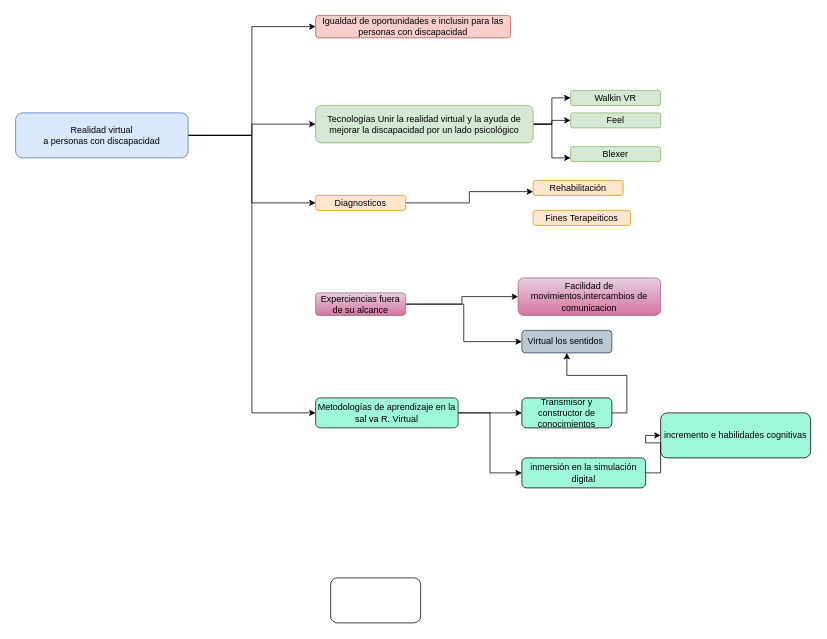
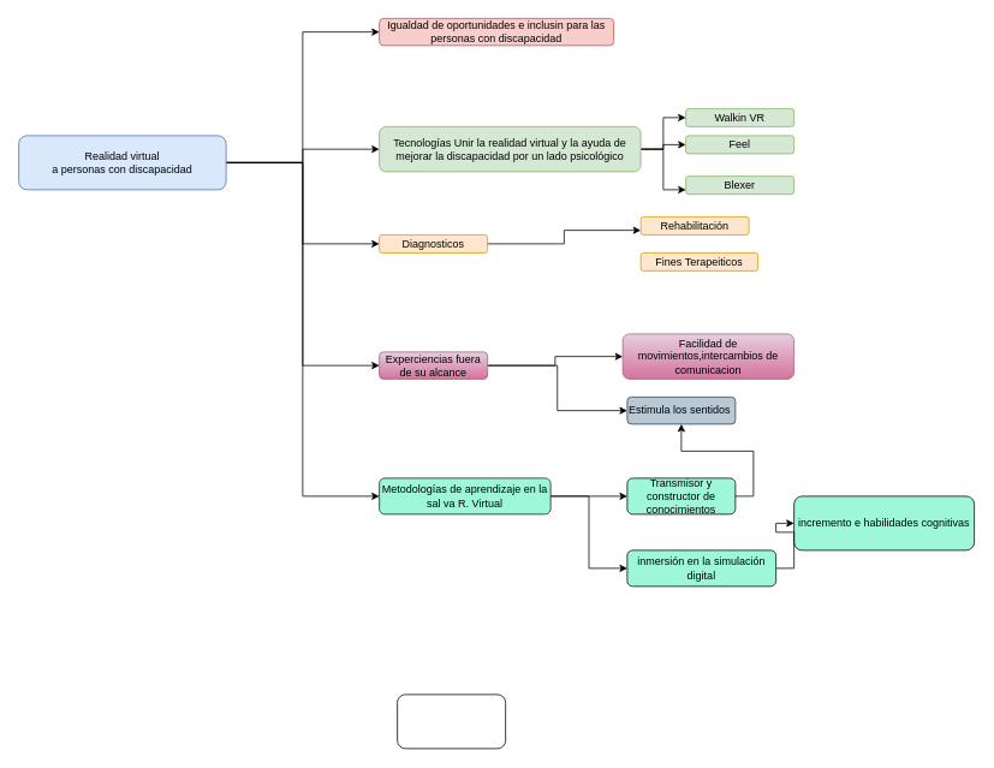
  <mxCell id="0" />
  <mxCell id="1" parent="0" />
  <mxCell id="2" style="edgeStyle=orthogonalEdgeStyle;rounded=0;orthogonalLoop=1;jettySize=auto;html=1;exitX=1;exitY=0.5;exitDx=0;exitDy=0;entryX=0;entryY=0.5;entryDx=0;entryDy=0;" edge="1" parent="1" source="7" target="8"><mxGeometry relative="1" as="geometry" /></mxCell>
  <mxCell id="3" style="edgeStyle=orthogonalEdgeStyle;rounded=0;orthogonalLoop=1;jettySize=auto;html=1;exitX=1;exitY=0.5;exitDx=0;exitDy=0;entryX=0;entryY=0.5;entryDx=0;entryDy=0;" edge="1" parent="1" source="7" target="12"><mxGeometry relative="1" as="geometry" /></mxCell>
  <mxCell id="4" style="edgeStyle=orthogonalEdgeStyle;rounded=0;orthogonalLoop=1;jettySize=auto;html=1;exitX=1;exitY=0.5;exitDx=0;exitDy=0;entryX=0;entryY=0.5;entryDx=0;entryDy=0;" edge="1" parent="1" source="7" target="14"><mxGeometry relative="1" as="geometry" /></mxCell>
+ <mxCell id="5" style="edgeStyle=orthogonalEdgeStyle;rounded=0;orthogonalLoop=1;jettySize=auto;html=1;exitX=1;exitY=0.5;exitDx=0;exitDy=0;entryX=0;entryY=0.5;entryDx=0;entryDy=0;" edge="1" parent="1" source="7" target="19"><mxGeometry relative="1" as="geometry" /></mxCell>
  <mxCell id="6" style="edgeStyle=orthogonalEdgeStyle;rounded=0;orthogonalLoop=1;jettySize=auto;html=1;exitX=1;exitY=0.5;exitDx=0;exitDy=0;entryX=0;entryY=0.5;entryDx=0;entryDy=0;" edge="1" parent="1" source="7" target="27"><mxGeometry relative="1" as="geometry" /></mxCell>
  <mxCell id="7" value="&lt;font style=&quot;vertical-align: inherit&quot;&gt;&lt;font style=&quot;vertical-align: inherit&quot;&gt;Realidad virtual&lt;br&gt;a personas con discapacidad&lt;br&gt;&lt;/font&gt;&lt;/font&gt;" style="rounded=1;whiteSpace=wrap;html=1;fillColor=#dae8fc;strokeColor=#4A71BF;" vertex="1" parent="1"><mxGeometry x="20" y="150" width="230" height="60" as="geometry" /></mxCell>
  <mxCell id="8" value="&lt;font style=&quot;vertical-align: inherit&quot;&gt;&lt;font style=&quot;vertical-align: inherit&quot;&gt;Igualdad de oportunidades e inclusin para las personas con discapacidad&lt;/font&gt;&lt;/font&gt;" style="rounded=1;whiteSpace=wrap;html=1;fillColor=#f8cecc;strokeColor=#b85450;" vertex="1" parent="1"><mxGeometry x="420" y="20" width="260" height="30" as="geometry" /></mxCell>
  <mxCell id="9" style="edgeStyle=orthogonalEdgeStyle;rounded=0;orthogonalLoop=1;jettySize=auto;html=1;exitX=1;exitY=0.5;exitDx=0;exitDy=0;entryX=0;entryY=0.5;entryDx=0;entryDy=0;" edge="1" parent="1" source="12" target="24"><mxGeometry relative="1" as="geometry" /></mxCell>
  <mxCell id="10" style="edgeStyle=orthogonalEdgeStyle;rounded=0;orthogonalLoop=1;jettySize=auto;html=1;exitX=1;exitY=0.5;exitDx=0;exitDy=0;entryX=0;entryY=0.5;entryDx=0;entryDy=0;" edge="1" parent="1" source="12" target="23"><mxGeometry relative="1" as="geometry" /></mxCell>
  <mxCell id="11" style="edgeStyle=orthogonalEdgeStyle;rounded=0;orthogonalLoop=1;jettySize=auto;html=1;exitX=1;exitY=0.5;exitDx=0;exitDy=0;entryX=0;entryY=0.75;entryDx=0;entryDy=0;" edge="1" parent="1" source="12" target="22"><mxGeometry relative="1" as="geometry" /></mxCell>
  <mxCell id="12" value="&lt;font style=&quot;vertical-align: inherit&quot;&gt;&lt;font style=&quot;vertical-align: inherit&quot;&gt;Tecnologías Unir la realidad virtual y la ayuda de mejorar la discapacidad por un lado psicológico&lt;/font&gt;&lt;/font&gt;" style="rounded=1;whiteSpace=wrap;html=1;fillColor=#d5e8d4;strokeColor=#82b366;" vertex="1" parent="1"><mxGeometry x="420" y="140" width="290" height="50" as="geometry" /></mxCell>
  <mxCell id="13" style="edgeStyle=orthogonalEdgeStyle;rounded=0;orthogonalLoop=1;jettySize=auto;html=1;exitX=1;exitY=0.5;exitDx=0;exitDy=0;entryX=0;entryY=0.75;entryDx=0;entryDy=0;" edge="1" parent="1" source="14" target="15"><mxGeometry relative="1" as="geometry" /></mxCell>
  <mxCell id="14" value="&lt;font style=&quot;vertical-align: inherit&quot;&gt;&lt;font style=&quot;vertical-align: inherit&quot;&gt;Diagnosticos&lt;/font&gt;&lt;/font&gt;" style="rounded=1;whiteSpace=wrap;html=1;fillColor=#ffe6cc;strokeColor=#d79b00;" vertex="1" parent="1"><mxGeometry x="420" y="260" width="120" height="20" as="geometry" /></mxCell>
  <mxCell id="15" value="&lt;font style=&quot;vertical-align: inherit&quot;&gt;&lt;font style=&quot;vertical-align: inherit&quot;&gt;Rehabilitación&lt;/font&gt;&lt;/font&gt;" style="rounded=1;whiteSpace=wrap;html=1;fillColor=#ffe6cc;strokeColor=#d79b00;" vertex="1" parent="1"><mxGeometry x="710" y="240" width="120" height="20" as="geometry" /></mxCell>
  <mxCell id="16" value="&lt;font style=&quot;vertical-align: inherit&quot;&gt;&lt;font style=&quot;vertical-align: inherit&quot;&gt;Fines Terapeiticos&lt;/font&gt;&lt;/font&gt;" style="rounded=1;whiteSpace=wrap;html=1;fillColor=#ffe6cc;strokeColor=#d79b00;" vertex="1" parent="1"><mxGeometry x="710" y="280" width="130" height="20" as="geometry" /></mxCell>
  <mxCell id="17" style="edgeStyle=orthogonalEdgeStyle;rounded=0;orthogonalLoop=1;jettySize=auto;html=1;entryX=0;entryY=0.5;entryDx=0;entryDy=0;" edge="1" source="19" target="20" parent="1"><mxGeometry relative="1" as="geometry" /></mxCell>
  <mxCell id="18" style="edgeStyle=orthogonalEdgeStyle;rounded=0;orthogonalLoop=1;jettySize=auto;html=1;exitX=1;exitY=0.5;exitDx=0;exitDy=0;entryX=0;entryY=0.5;entryDx=0;entryDy=0;" edge="1" source="19" target="21" parent="1"><mxGeometry relative="1" as="geometry" /></mxCell>
  <mxCell id="19" value="&lt;font style=&quot;vertical-align: inherit&quot;&gt;&lt;font style=&quot;vertical-align: inherit&quot;&gt;Experciencias fuera de su alcance&lt;/font&gt;&lt;/font&gt;" style="rounded=1;whiteSpace=wrap;html=1;fillColor=#e6d0de;strokeColor=#996185;gradientColor=#d5739d;" vertex="1" parent="1"><mxGeometry x="420" y="390" width="120" height="30" as="geometry" /></mxCell>
  <mxCell id="20" value="&lt;font style=&quot;vertical-align: inherit&quot;&gt;&lt;font style=&quot;vertical-align: inherit&quot;&gt;Facilidad de movimientos,intercambios de comunicacion&lt;/font&gt;&lt;/font&gt;" style="rounded=1;whiteSpace=wrap;html=1;fillColor=#e6d0de;strokeColor=#996185;gradientColor=#d5739d;" vertex="1" parent="1"><mxGeometry x="690" y="370" width="190" height="50" as="geometry" /></mxCell>
- <mxCell id="21" value="&lt;font style=&quot;vertical-align: inherit&quot;&gt;&lt;font style=&quot;vertical-align: inherit&quot;&gt;Virtual los sentidos&amp;nbsp;&lt;/font&gt;&lt;/font&gt;" style="rounded=1;whiteSpace=wrap;html=1;fillColor=#bac8d3;strokeColor=#23445d;" vertex="1" parent="1"><mxGeometry x="695" y="440" width="120" height="30" as="geometry" /></mxCell>
+ <mxCell id="21" value="&lt;font style=&quot;vertical-align: inherit&quot;&gt;&lt;font style=&quot;vertical-align: inherit&quot;&gt;Estimula los sentidos&amp;nbsp;&lt;/font&gt;&lt;/font&gt;" style="rounded=1;whiteSpace=wrap;html=1;fillColor=#bac8d3;strokeColor=#23445d;" vertex="1" parent="1"><mxGeometry x="695" y="440" width="120" height="30" as="geometry" /></mxCell>
  <mxCell id="22" value="Blexer" style="rounded=1;whiteSpace=wrap;html=1;fillColor=#d5e8d4;strokeColor=#82b366;" vertex="1" parent="1"><mxGeometry x="760" y="195" width="120" height="20" as="geometry" /></mxCell>
  <mxCell id="23" value="Feel" style="rounded=1;whiteSpace=wrap;html=1;fillColor=#d5e8d4;strokeColor=#82b366;" vertex="1" parent="1"><mxGeometry x="760" y="150" width="120" height="20" as="geometry" /></mxCell>
  <mxCell id="24" value="Walkin VR" style="rounded=1;whiteSpace=wrap;html=1;fillColor=#d5e8d4;strokeColor=#82b366;" vertex="1" parent="1"><mxGeometry x="760" y="120" width="120" height="20" as="geometry" /></mxCell>
  <mxCell id="25" style="edgeStyle=orthogonalEdgeStyle;rounded=0;orthogonalLoop=1;jettySize=auto;html=1;exitX=1;exitY=0.5;exitDx=0;exitDy=0;entryX=0;entryY=0.5;entryDx=0;entryDy=0;" edge="1" parent="1" source="27" target="29"><mxGeometry relative="1" as="geometry" /></mxCell>
  <mxCell id="26" style="edgeStyle=orthogonalEdgeStyle;rounded=0;orthogonalLoop=1;jettySize=auto;html=1;exitX=1;exitY=0.5;exitDx=0;exitDy=0;entryX=0;entryY=0.5;entryDx=0;entryDy=0;" edge="1" parent="1" source="27" target="33"><mxGeometry relative="1" as="geometry" /></mxCell>
  <mxCell id="27" value="Metodologías de aprendizaje en la sal va R. Virtual" style="rounded=1;whiteSpace=wrap;html=1;fillColor=#9FF7DA;strokeColor=#1A1A1A;" vertex="1" parent="1"><mxGeometry x="420" y="530" width="190" height="40" as="geometry" /></mxCell>
  <mxCell id="28" style="edgeStyle=orthogonalEdgeStyle;rounded=0;orthogonalLoop=1;jettySize=auto;html=1;exitX=1;exitY=0.5;exitDx=0;exitDy=0;" edge="1" parent="1" source="29" target="21"><mxGeometry relative="1" as="geometry" /></mxCell>
  <mxCell id="29" value="Transmisor y constructor de conocimientos" style="rounded=1;whiteSpace=wrap;html=1;fillColor=#9FF7DA;" vertex="1" parent="1"><mxGeometry x="695" y="530" width="120" height="40" as="geometry" /></mxCell>
  <mxCell id="30" value="" style="rounded=1;whiteSpace=wrap;html=1;" vertex="1" parent="1"><mxGeometry x="440" y="770" width="120" height="60" as="geometry" /></mxCell>
  <mxCell id="31" value="incremento e habilidades cognitivas" style="rounded=1;whiteSpace=wrap;html=1;fillColor=#9FF7DA;" vertex="1" parent="1"><mxGeometry x="880" y="550" width="200" height="60" as="geometry" /></mxCell>
  <mxCell id="32" style="edgeStyle=orthogonalEdgeStyle;rounded=0;orthogonalLoop=1;jettySize=auto;html=1;exitX=1;exitY=0.5;exitDx=0;exitDy=0;" edge="1" parent="1" source="33" target="31"><mxGeometry relative="1" as="geometry" /></mxCell>
  <mxCell id="33" value="inmersión en la simulación digital" style="rounded=1;whiteSpace=wrap;html=1;fillColor=#9FF7DA;" vertex="1" parent="1"><mxGeometry x="695" y="610" width="165" height="40" as="geometry" /></mxCell>
